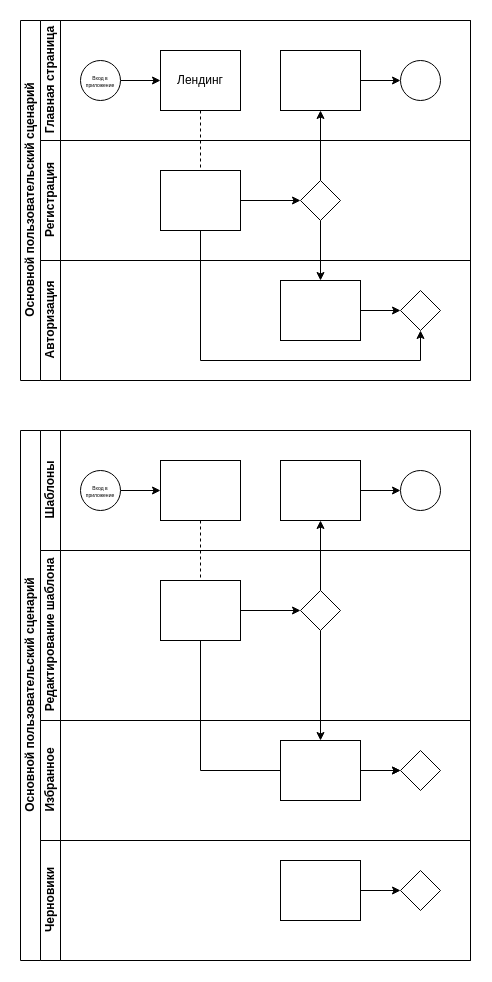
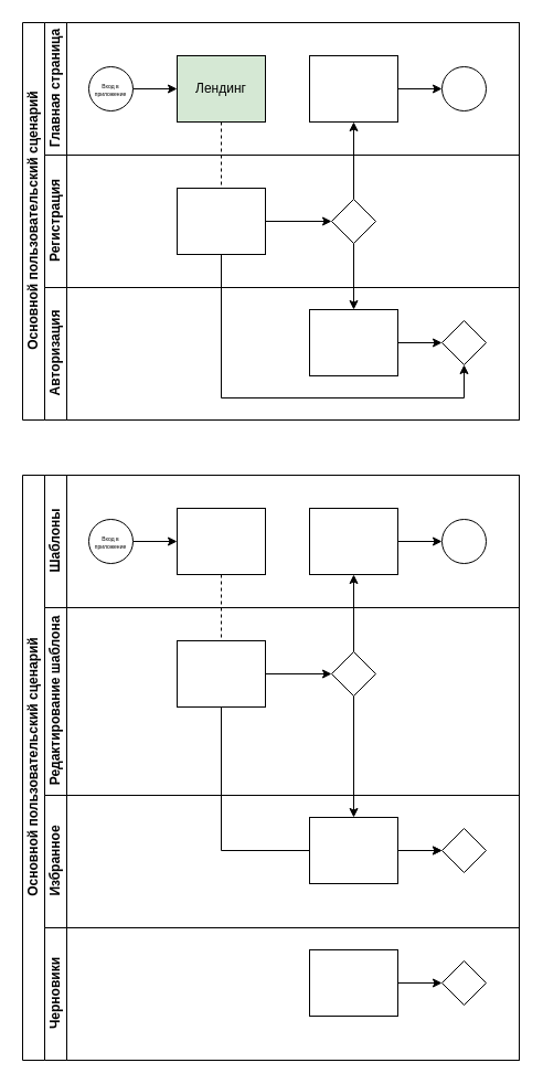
  <mxCell id="0" />
  <mxCell id="1" parent="0" />
  <mxCell id="2" value="Основной пользовательский сценарий" style="swimlane;html=1;childLayout=stackLayout;resizeParent=1;resizeParentMax=0;horizontal=0;startSize=20;horizontalStack=0;" parent="1" vertex="1"><mxGeometry x="20" y="20" width="450" height="360" as="geometry" /></mxCell>
  <mxCell id="3" value="" style="edgeStyle=orthogonalEdgeStyle;rounded=0;orthogonalLoop=1;jettySize=auto;html=1;dashed=1;endArrow=none;endFill=0;" parent="2" source="10" target="16" edge="1"><mxGeometry relative="1" as="geometry" /></mxCell>
  <mxCell id="4" style="edgeStyle=orthogonalEdgeStyle;rounded=0;orthogonalLoop=1;jettySize=auto;html=1;endArrow=classic;endFill=1;" parent="2" source="17" target="12" edge="1"><mxGeometry relative="1" as="geometry" /></mxCell>
  <mxCell id="5" style="edgeStyle=orthogonalEdgeStyle;rounded=0;orthogonalLoop=1;jettySize=auto;html=1;endArrow=classic;endFill=1;" parent="2" source="17" target="20" edge="1"><mxGeometry relative="1" as="geometry" /></mxCell>
  <mxCell id="6" style="edgeStyle=orthogonalEdgeStyle;rounded=0;orthogonalLoop=1;jettySize=auto;html=1;endArrow=classic;endFill=1;" parent="2" source="16" target="21" edge="1"><mxGeometry relative="1" as="geometry"><Array as="points"><mxPoint x="180" y="340" /><mxPoint x="400" y="340" /></Array></mxGeometry></mxCell>
  <mxCell id="7" value="Главная страница" style="swimlane;html=1;startSize=20;horizontal=0;" parent="2" vertex="1"><mxGeometry x="20" width="430" height="120" as="geometry" /></mxCell>
  <mxCell id="8" value="" style="edgeStyle=orthogonalEdgeStyle;rounded=0;orthogonalLoop=1;jettySize=auto;html=1;" parent="7" source="9" target="10" edge="1"><mxGeometry relative="1" as="geometry" /></mxCell>
  <mxCell id="9" value="&lt;p style=&quot;line-height: 40%;&quot;&gt;&lt;font style=&quot;font-size: 5px;&quot;&gt;Вход в приложение&lt;/font&gt;&lt;/p&gt;" style="ellipse;whiteSpace=wrap;html=1;" parent="7" vertex="1"><mxGeometry x="40" y="40" width="40" height="40" as="geometry" /></mxCell>
- <mxCell id="10" value="Лендинг" style="rounded=0;whiteSpace=wrap;html=1;fontFamily=Helvetica;fontSize=12;fontColor=#000000;align=center;" parent="7" vertex="1"><mxGeometry x="120" y="30" width="80" height="60" as="geometry" /></mxCell>
+ <mxCell id="10" value="Лендинг" style="rounded=0;whiteSpace=wrap;html=1;fontFamily=Helvetica;fontSize=12;fontColor=#000000;align=center;fillColor=#d5e8d4;" parent="7" vertex="1"><mxGeometry x="120" y="30" width="80" height="60" as="geometry" /></mxCell>
  <mxCell id="11" value="" style="edgeStyle=orthogonalEdgeStyle;rounded=0;orthogonalLoop=1;jettySize=auto;html=1;endArrow=classic;endFill=1;" parent="7" source="12" target="13" edge="1"><mxGeometry relative="1" as="geometry" /></mxCell>
  <mxCell id="12" value="" style="rounded=0;whiteSpace=wrap;html=1;fontFamily=Helvetica;fontSize=12;fontColor=#000000;align=center;" parent="7" vertex="1"><mxGeometry x="240" y="30" width="80" height="60" as="geometry" /></mxCell>
  <mxCell id="13" value="" style="ellipse;whiteSpace=wrap;html=1;" parent="7" vertex="1"><mxGeometry x="360" y="40" width="40" height="40" as="geometry" /></mxCell>
  <mxCell id="14" value="Регистрация" style="swimlane;html=1;startSize=20;horizontal=0;" parent="2" vertex="1"><mxGeometry x="20" y="120" width="430" height="120" as="geometry" /></mxCell>
  <mxCell id="15" value="" style="edgeStyle=orthogonalEdgeStyle;rounded=0;orthogonalLoop=1;jettySize=auto;html=1;endArrow=classic;endFill=1;" parent="14" source="16" target="17" edge="1"><mxGeometry relative="1" as="geometry" /></mxCell>
  <mxCell id="16" value="" style="rounded=0;whiteSpace=wrap;html=1;fontFamily=Helvetica;fontSize=12;fontColor=#000000;align=center;" parent="14" vertex="1"><mxGeometry x="120" y="30" width="80" height="60" as="geometry" /></mxCell>
  <mxCell id="17" value="" style="rhombus;whiteSpace=wrap;html=1;fontFamily=Helvetica;fontSize=12;fontColor=#000000;align=center;" parent="14" vertex="1"><mxGeometry x="260" y="40" width="40" height="40" as="geometry" /></mxCell>
  <mxCell id="18" value="Авторизация" style="swimlane;html=1;startSize=20;horizontal=0;" parent="2" vertex="1"><mxGeometry x="20" y="240" width="430" height="120" as="geometry" /></mxCell>
  <mxCell id="19" value="" style="edgeStyle=orthogonalEdgeStyle;rounded=0;orthogonalLoop=1;jettySize=auto;html=1;endArrow=classic;endFill=1;" parent="18" source="20" target="21" edge="1"><mxGeometry relative="1" as="geometry" /></mxCell>
  <mxCell id="20" value="" style="rounded=0;whiteSpace=wrap;html=1;fontFamily=Helvetica;fontSize=12;fontColor=#000000;align=center;" parent="18" vertex="1"><mxGeometry x="240" y="20" width="80" height="60" as="geometry" /></mxCell>
  <mxCell id="21" value="" style="rhombus;whiteSpace=wrap;html=1;fontFamily=Helvetica;fontSize=12;fontColor=#000000;align=center;" parent="18" vertex="1"><mxGeometry x="360" y="30" width="40" height="40" as="geometry" /></mxCell>
  <mxCell id="22" value="Основной пользовательский сценарий" style="swimlane;html=1;childLayout=stackLayout;resizeParent=1;resizeParentMax=0;horizontal=0;startSize=20;horizontalStack=0;" vertex="1" parent="1"><mxGeometry x="20" y="430" width="450" height="530" as="geometry" /></mxCell>
  <mxCell id="23" value="" style="edgeStyle=orthogonalEdgeStyle;rounded=0;orthogonalLoop=1;jettySize=auto;html=1;dashed=1;endArrow=none;endFill=0;" edge="1" parent="22" source="30" target="36"><mxGeometry relative="1" as="geometry" /></mxCell>
  <mxCell id="24" style="edgeStyle=orthogonalEdgeStyle;rounded=0;orthogonalLoop=1;jettySize=auto;html=1;endArrow=classic;endFill=1;" edge="1" parent="22" source="37" target="32"><mxGeometry relative="1" as="geometry" /></mxCell>
  <mxCell id="25" style="edgeStyle=orthogonalEdgeStyle;rounded=0;orthogonalLoop=1;jettySize=auto;html=1;endArrow=classic;endFill=1;" edge="1" parent="22" source="37" target="40"><mxGeometry relative="1" as="geometry" /></mxCell>
  <mxCell id="26" style="edgeStyle=orthogonalEdgeStyle;rounded=0;orthogonalLoop=1;jettySize=auto;html=1;endArrow=classic;endFill=1;" edge="1" parent="22" source="36" target="41"><mxGeometry relative="1" as="geometry"><Array as="points"><mxPoint x="180" y="340" /><mxPoint x="400" y="340" /></Array></mxGeometry></mxCell>
  <mxCell id="27" value="Шаблоны" style="swimlane;html=1;startSize=20;horizontal=0;" vertex="1" parent="22"><mxGeometry x="20" width="430" height="120" as="geometry" /></mxCell>
  <mxCell id="28" value="" style="edgeStyle=orthogonalEdgeStyle;rounded=0;orthogonalLoop=1;jettySize=auto;html=1;" edge="1" parent="27" source="29" target="30"><mxGeometry relative="1" as="geometry" /></mxCell>
  <mxCell id="29" value="&lt;p style=&quot;line-height: 40%;&quot;&gt;&lt;font style=&quot;font-size: 5px;&quot;&gt;Вход в приложение&lt;/font&gt;&lt;/p&gt;" style="ellipse;whiteSpace=wrap;html=1;" vertex="1" parent="27"><mxGeometry x="40" y="40" width="40" height="40" as="geometry" /></mxCell>
  <mxCell id="30" value="" style="rounded=0;whiteSpace=wrap;html=1;fontFamily=Helvetica;fontSize=12;fontColor=#000000;align=center;" vertex="1" parent="27"><mxGeometry x="120" y="30" width="80" height="60" as="geometry" /></mxCell>
  <mxCell id="31" value="" style="edgeStyle=orthogonalEdgeStyle;rounded=0;orthogonalLoop=1;jettySize=auto;html=1;endArrow=classic;endFill=1;" edge="1" parent="27" source="32" target="33"><mxGeometry relative="1" as="geometry" /></mxCell>
  <mxCell id="32" value="" style="rounded=0;whiteSpace=wrap;html=1;fontFamily=Helvetica;fontSize=12;fontColor=#000000;align=center;" vertex="1" parent="27"><mxGeometry x="240" y="30" width="80" height="60" as="geometry" /></mxCell>
  <mxCell id="33" value="" style="ellipse;whiteSpace=wrap;html=1;" vertex="1" parent="27"><mxGeometry x="360" y="40" width="40" height="40" as="geometry" /></mxCell>
  <mxCell id="34" value="Редактирование шаблона" style="swimlane;html=1;startSize=20;horizontal=0;" vertex="1" parent="22"><mxGeometry x="20" y="120" width="430" height="170" as="geometry" /></mxCell>
  <mxCell id="35" value="" style="edgeStyle=orthogonalEdgeStyle;rounded=0;orthogonalLoop=1;jettySize=auto;html=1;endArrow=classic;endFill=1;" edge="1" parent="34" source="36" target="37"><mxGeometry relative="1" as="geometry" /></mxCell>
  <mxCell id="36" value="" style="rounded=0;whiteSpace=wrap;html=1;fontFamily=Helvetica;fontSize=12;fontColor=#000000;align=center;" vertex="1" parent="34"><mxGeometry x="120" y="30" width="80" height="60" as="geometry" /></mxCell>
  <mxCell id="37" value="" style="rhombus;whiteSpace=wrap;html=1;fontFamily=Helvetica;fontSize=12;fontColor=#000000;align=center;" vertex="1" parent="34"><mxGeometry x="260" y="40" width="40" height="40" as="geometry" /></mxCell>
  <mxCell id="38" value="Избранное" style="swimlane;html=1;startSize=20;horizontal=0;" vertex="1" parent="22"><mxGeometry x="20" y="290" width="430" height="120" as="geometry" /></mxCell>
  <mxCell id="39" value="" style="edgeStyle=orthogonalEdgeStyle;rounded=0;orthogonalLoop=1;jettySize=auto;html=1;endArrow=classic;endFill=1;" edge="1" parent="38" source="40" target="41"><mxGeometry relative="1" as="geometry" /></mxCell>
  <mxCell id="40" value="" style="rounded=0;whiteSpace=wrap;html=1;fontFamily=Helvetica;fontSize=12;fontColor=#000000;align=center;" vertex="1" parent="38"><mxGeometry x="240" y="20" width="80" height="60" as="geometry" /></mxCell>
  <mxCell id="41" value="" style="rhombus;whiteSpace=wrap;html=1;fontFamily=Helvetica;fontSize=12;fontColor=#000000;align=center;" vertex="1" parent="38"><mxGeometry x="360" y="30" width="40" height="40" as="geometry" /></mxCell>
  <mxCell id="42" value="Черновики" style="swimlane;html=1;startSize=20;horizontal=0;" vertex="1" parent="22"><mxGeometry x="20" y="410" width="430" height="120" as="geometry" /></mxCell>
  <mxCell id="43" value="" style="edgeStyle=orthogonalEdgeStyle;rounded=0;orthogonalLoop=1;jettySize=auto;html=1;endArrow=classic;endFill=1;" edge="1" parent="42" source="44" target="45"><mxGeometry relative="1" as="geometry" /></mxCell>
  <mxCell id="44" value="" style="rounded=0;whiteSpace=wrap;html=1;fontFamily=Helvetica;fontSize=12;fontColor=#000000;align=center;" vertex="1" parent="42"><mxGeometry x="240" y="20" width="80" height="60" as="geometry" /></mxCell>
  <mxCell id="45" value="" style="rhombus;whiteSpace=wrap;html=1;fontFamily=Helvetica;fontSize=12;fontColor=#000000;align=center;" vertex="1" parent="42"><mxGeometry x="360" y="30" width="40" height="40" as="geometry" /></mxCell>
